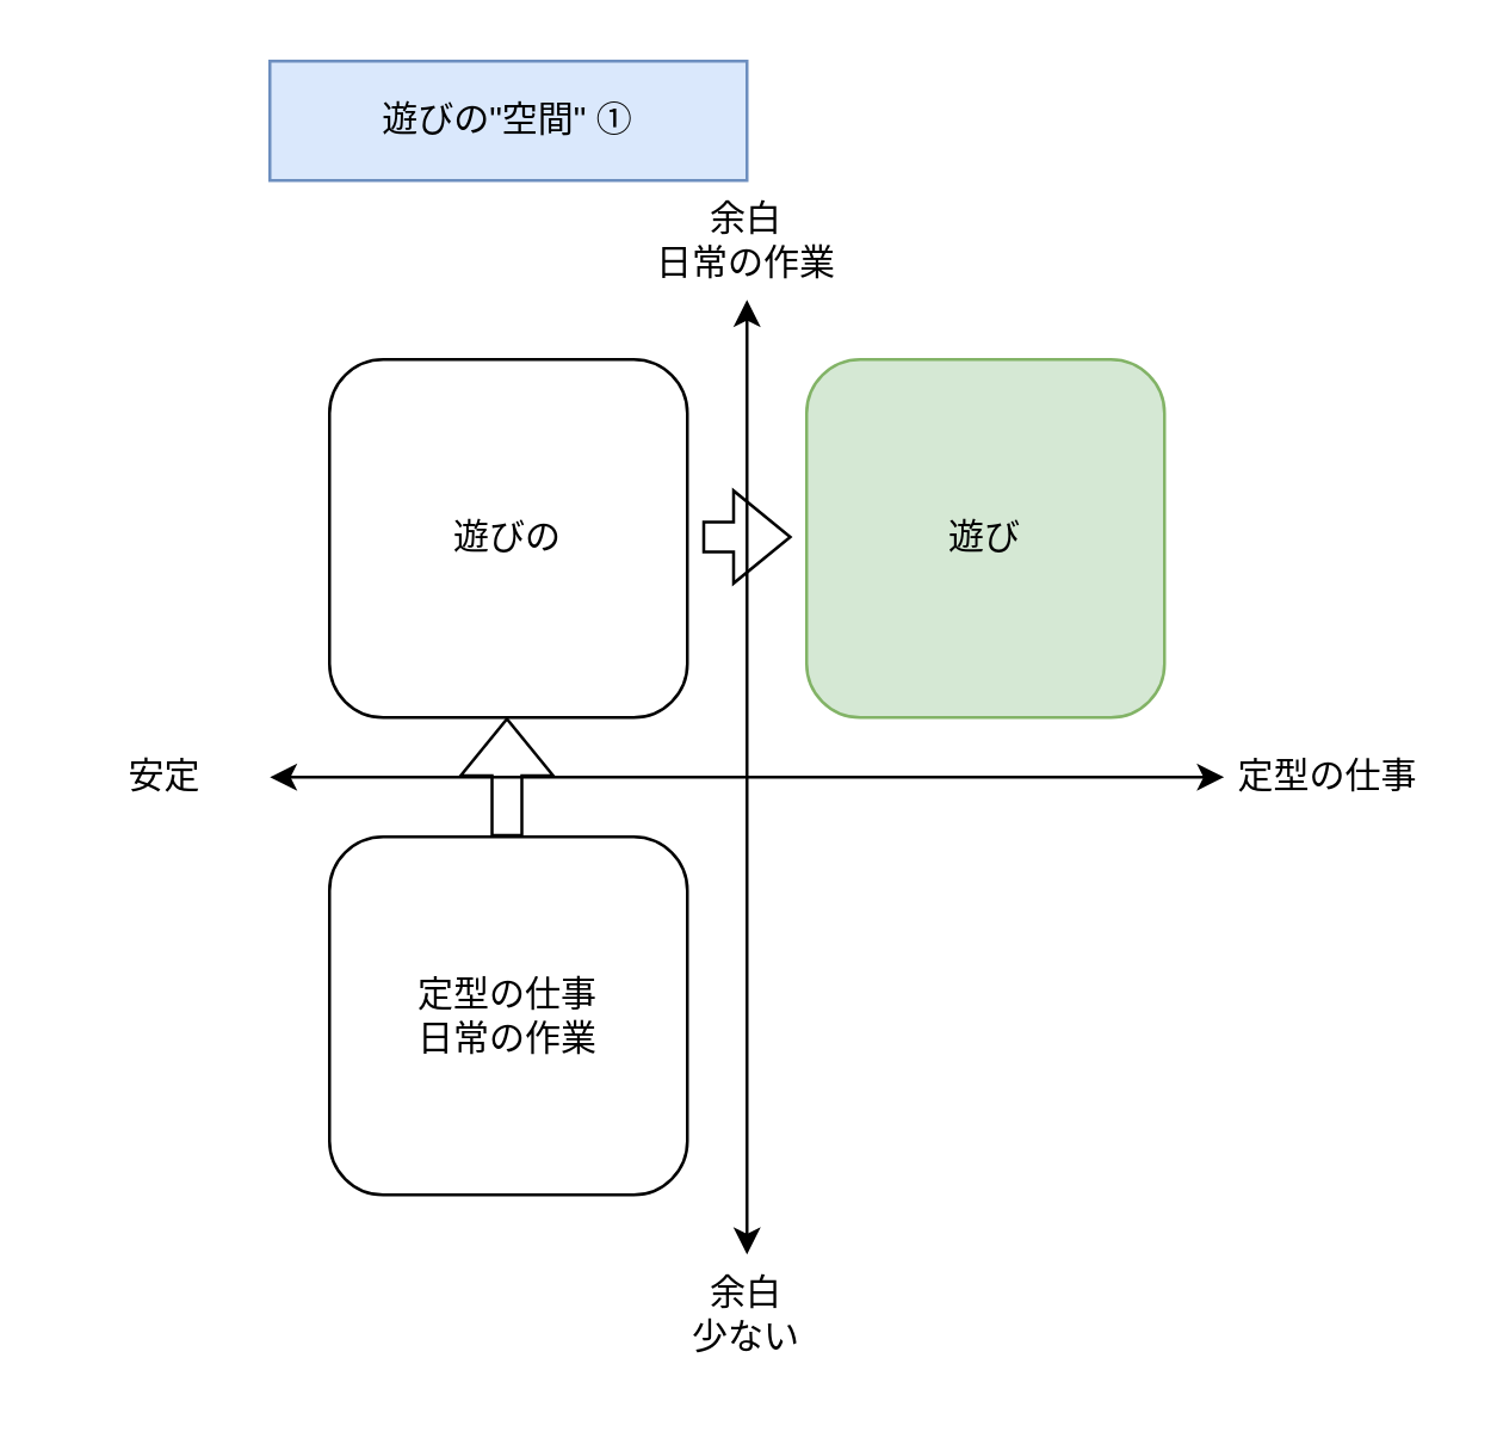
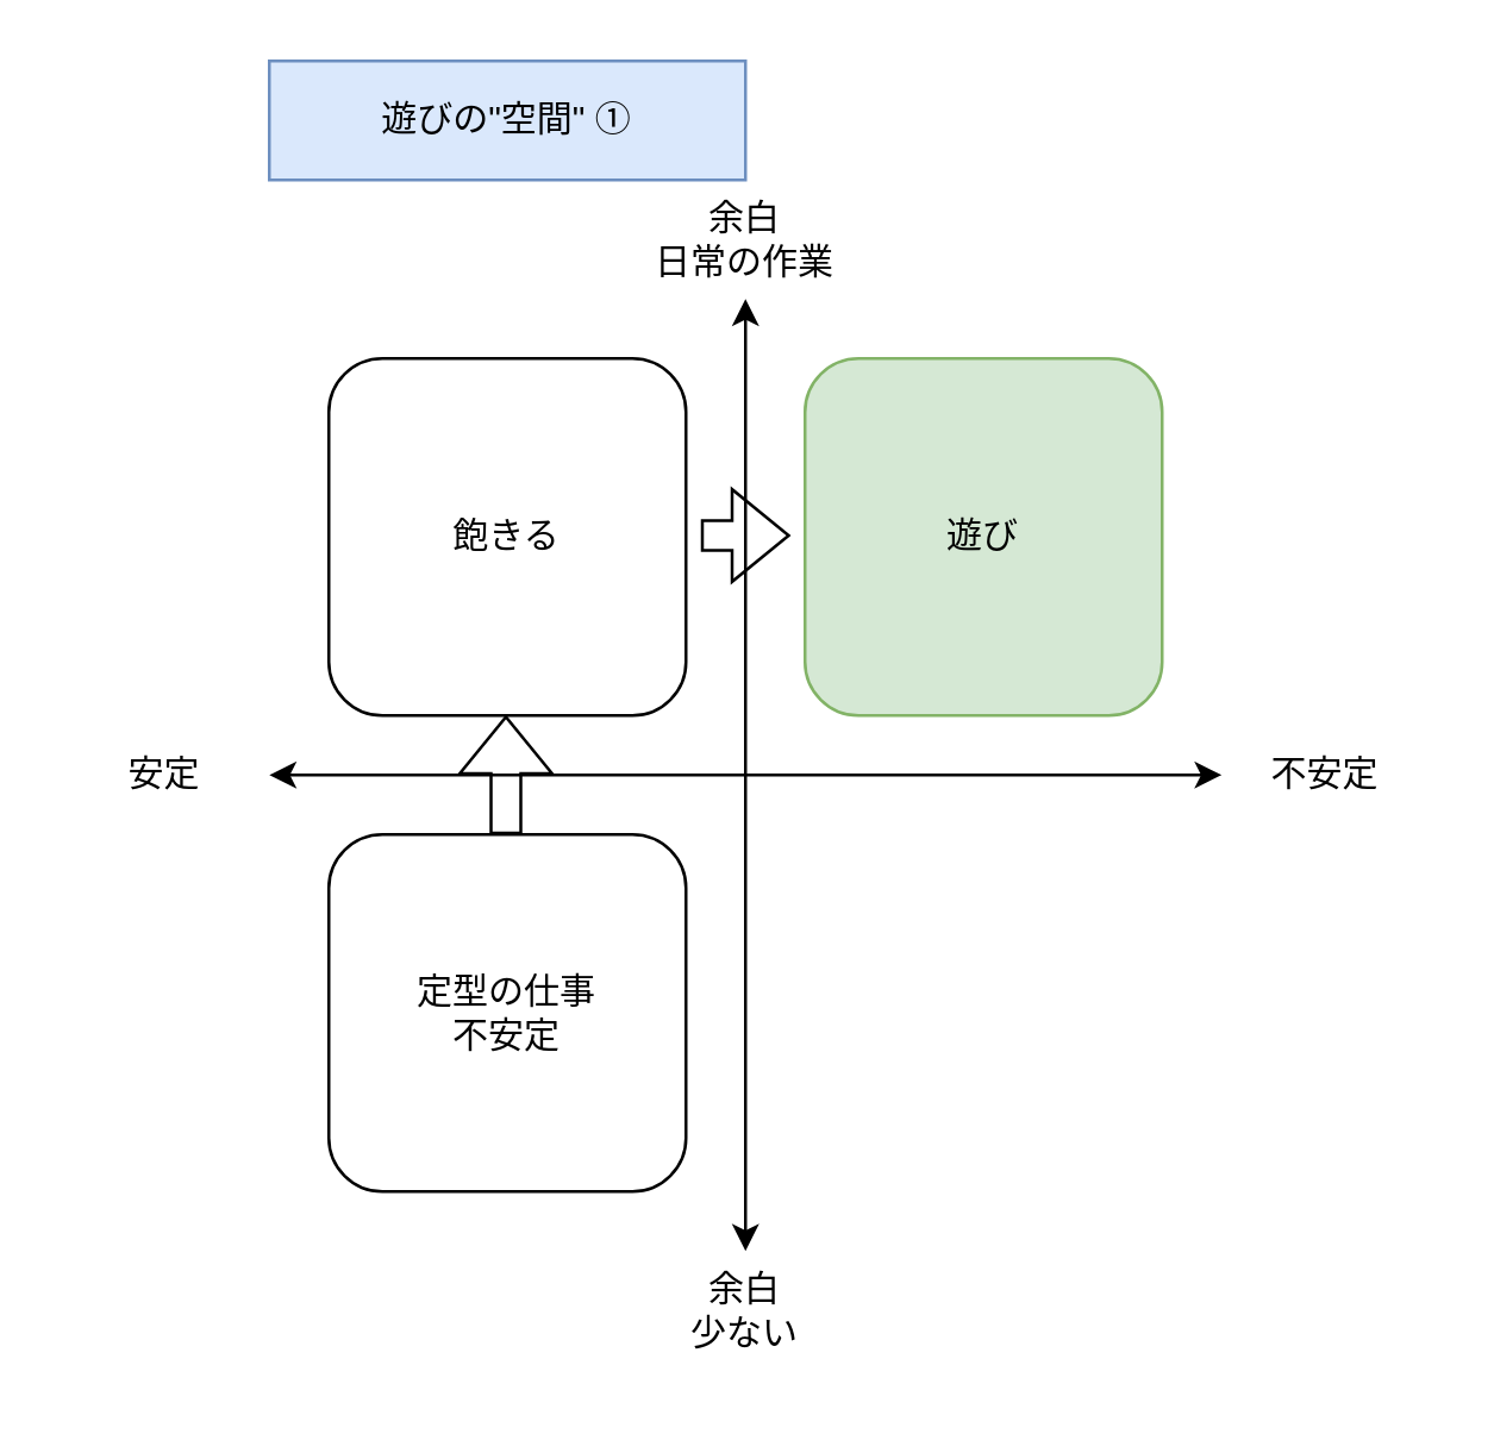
  <mxCell id="0" />
  <mxCell id="1" parent="0" />
  <mxCell id="2" value="遊びの&quot;空間&quot; ①" style="text;html=1;align=center;verticalAlign=middle;whiteSpace=wrap;rounded=0;fillColor=#dae8fc;strokeColor=#6c8ebf;" vertex="1" parent="1"><mxGeometry x="90" y="20" width="160" height="40" as="geometry" /></mxCell>
  <mxCell id="3" value="安定" style="text;html=1;align=center;verticalAlign=middle;whiteSpace=wrap;rounded=0;" vertex="1" parent="1"><mxGeometry x="20" y="240" width="70" height="40" as="geometry" /></mxCell>
  <mxCell id="4" value="" style="endArrow=classic;startArrow=classic;html=1;rounded=0;" edge="1" parent="1"><mxGeometry width="50" height="50" relative="1" as="geometry"><mxPoint x="90" y="260" as="sourcePoint" /><mxPoint x="410" y="260" as="targetPoint" /></mxGeometry></mxCell>
- <mxCell id="5" value="定型の仕事" style="text;html=1;align=center;verticalAlign=middle;whiteSpace=wrap;rounded=0;" vertex="1" parent="1"><mxGeometry x="410" y="240" width="70" height="40" as="geometry" /></mxCell>
+ <mxCell id="5" value="不安定" style="text;html=1;align=center;verticalAlign=middle;whiteSpace=wrap;rounded=0;" vertex="1" parent="1"><mxGeometry x="410" y="240" width="70" height="40" as="geometry" /></mxCell>
  <mxCell id="6" value="" style="endArrow=classic;startArrow=classic;html=1;rounded=0;" edge="1" parent="1"><mxGeometry width="50" height="50" relative="1" as="geometry"><mxPoint x="250" y="100" as="sourcePoint" /><mxPoint x="250" y="420" as="targetPoint" /></mxGeometry></mxCell>
  <mxCell id="7" value="余白&lt;div&gt;日常の作業&lt;/div&gt;" style="text;html=1;align=center;verticalAlign=middle;whiteSpace=wrap;rounded=0;" vertex="1" parent="1"><mxGeometry x="210" y="60" width="80" height="40" as="geometry" /></mxCell>
  <mxCell id="8" value="余白&lt;div&gt;少ない&lt;/div&gt;" style="text;html=1;align=center;verticalAlign=middle;whiteSpace=wrap;rounded=0;" vertex="1" parent="1"><mxGeometry x="210" y="420" width="80" height="40" as="geometry" /></mxCell>
- <mxCell id="9" value="遊びの" style="rounded=1;whiteSpace=wrap;html=1;" vertex="1" parent="1"><mxGeometry x="110" y="120" width="120" height="120" as="geometry" /></mxCell>
+ <mxCell id="9" value="飽きる" style="rounded=1;whiteSpace=wrap;html=1;" vertex="1" parent="1"><mxGeometry x="110" y="120" width="120" height="120" as="geometry" /></mxCell>
  <mxCell id="10" value="遊び" style="rounded=1;whiteSpace=wrap;html=1;fillColor=#d5e8d4;strokeColor=#82b366;" vertex="1" parent="1"><mxGeometry x="270" y="120" width="120" height="120" as="geometry" /></mxCell>
- <mxCell id="11" value="定型の仕事&lt;div&gt;日常の作業&lt;/div&gt;" style="rounded=1;whiteSpace=wrap;html=1;" vertex="1" parent="1"><mxGeometry x="110" y="280" width="120" height="120" as="geometry" /></mxCell>
+ <mxCell id="11" value="定型の仕事&lt;div&gt;不安定&lt;/div&gt;" style="rounded=1;whiteSpace=wrap;html=1;" vertex="1" parent="1"><mxGeometry x="110" y="280" width="120" height="120" as="geometry" /></mxCell>
  <mxCell id="12" value="" style="shape=flexArrow;endArrow=classic;html=1;rounded=0;" edge="1" parent="1"><mxGeometry width="50" height="50" relative="1" as="geometry"><mxPoint x="169.5" y="280" as="sourcePoint" /><mxPoint x="169.5" y="240" as="targetPoint" /></mxGeometry></mxCell>
  <mxCell id="13" value="" style="shape=flexArrow;endArrow=classic;html=1;rounded=0;" edge="1" parent="1"><mxGeometry width="50" height="50" relative="1" as="geometry"><mxPoint x="235" y="179.5" as="sourcePoint" /><mxPoint x="265" y="179.5" as="targetPoint" /></mxGeometry></mxCell>
